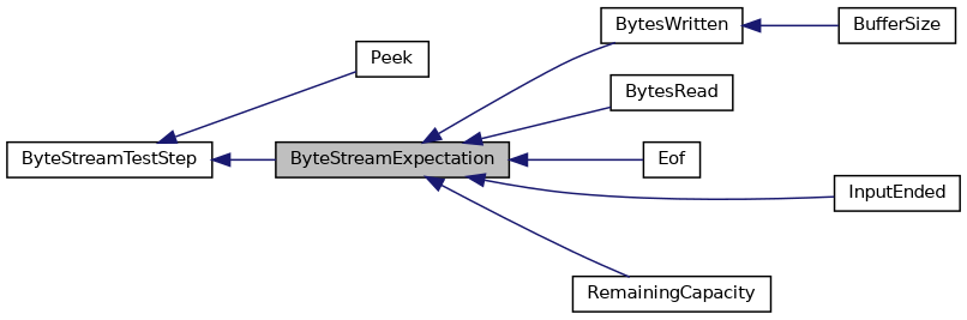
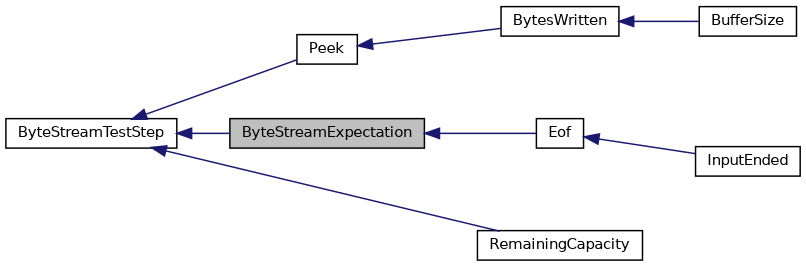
  digraph {
    rankdir=LR
    node [color=black fillcolor=white fontname=Helvetica fontsize=10 shape=record style=filled]
    edge [color=midnightblue dir=back fontname=Helvetica fontsize=10 labelfontname=Helvetica labelfontsize=10 style=solid]
    n1 [fillcolor=grey75 fontcolor=black height=0.2 label=ByteStreamExpectation width=0.4]
-   n2 [height=0.2 label=BytesRead width=0.4]
    n3 [height=0.2 label=BytesWritten width=0.4]
    n4 [height=0.2 label=Eof width=0.4]
    n5 [height=0.2 label=InputEnded width=0.4]
    n6 [height=0.2 label=RemainingCapacity width=0.4]
    n7 [height=0.2 label=BufferSize width=0.4]
    n8 [height=0.2 label=Peek width=0.4]
    n9 [height=0.2 label=ByteStreamTestStep width=0.4]
-   n1 -> n2
-   n1 -> n3
+   n8 -> n3
    n1 -> n4
-   n1 -> n5
-   n1 -> n6
+   n4 -> n5
+   n9 -> n6
    n3 -> n7
    n9 -> n1
    n9 -> n8
  }
